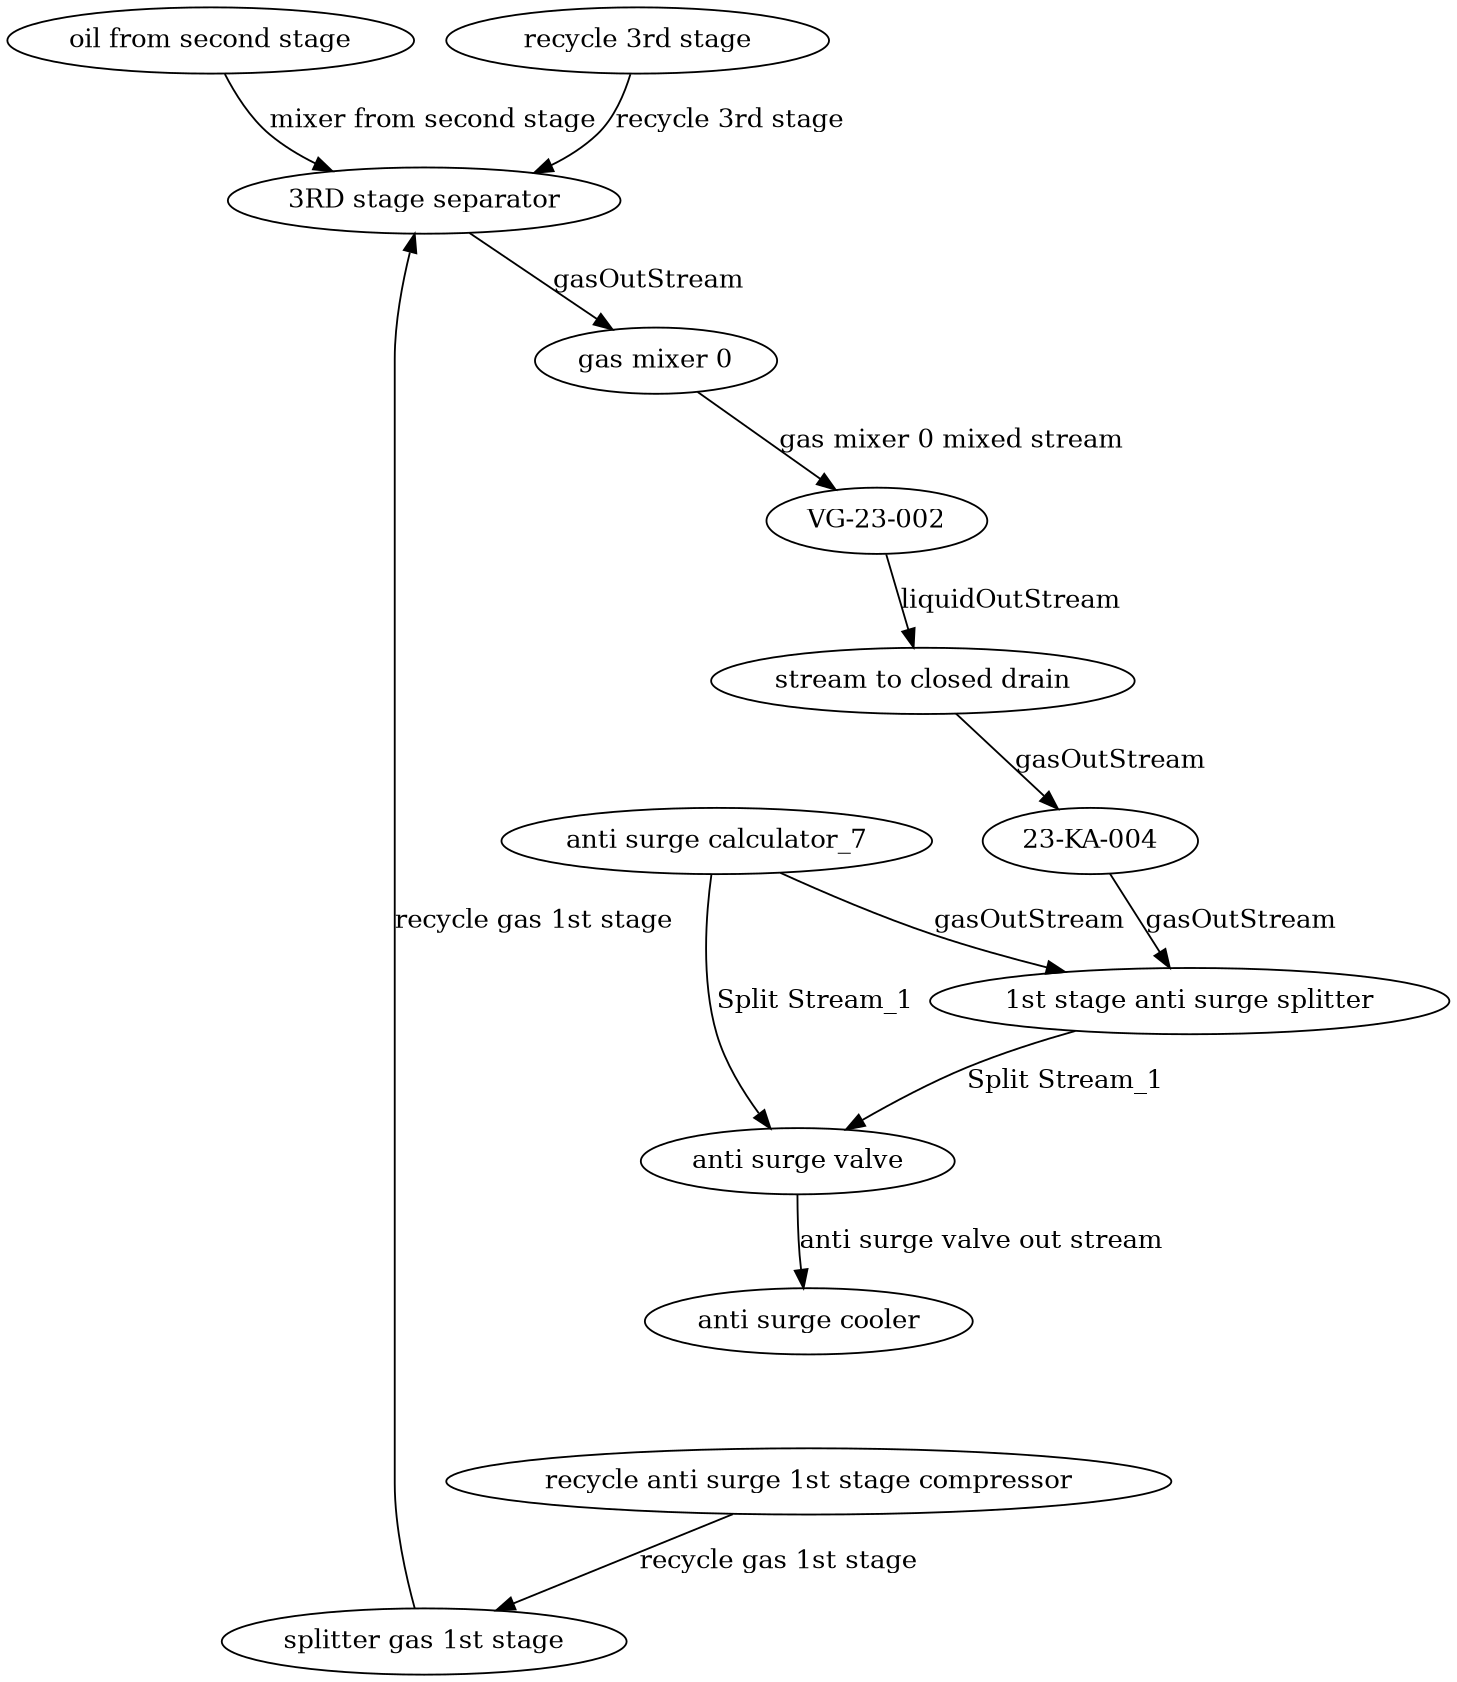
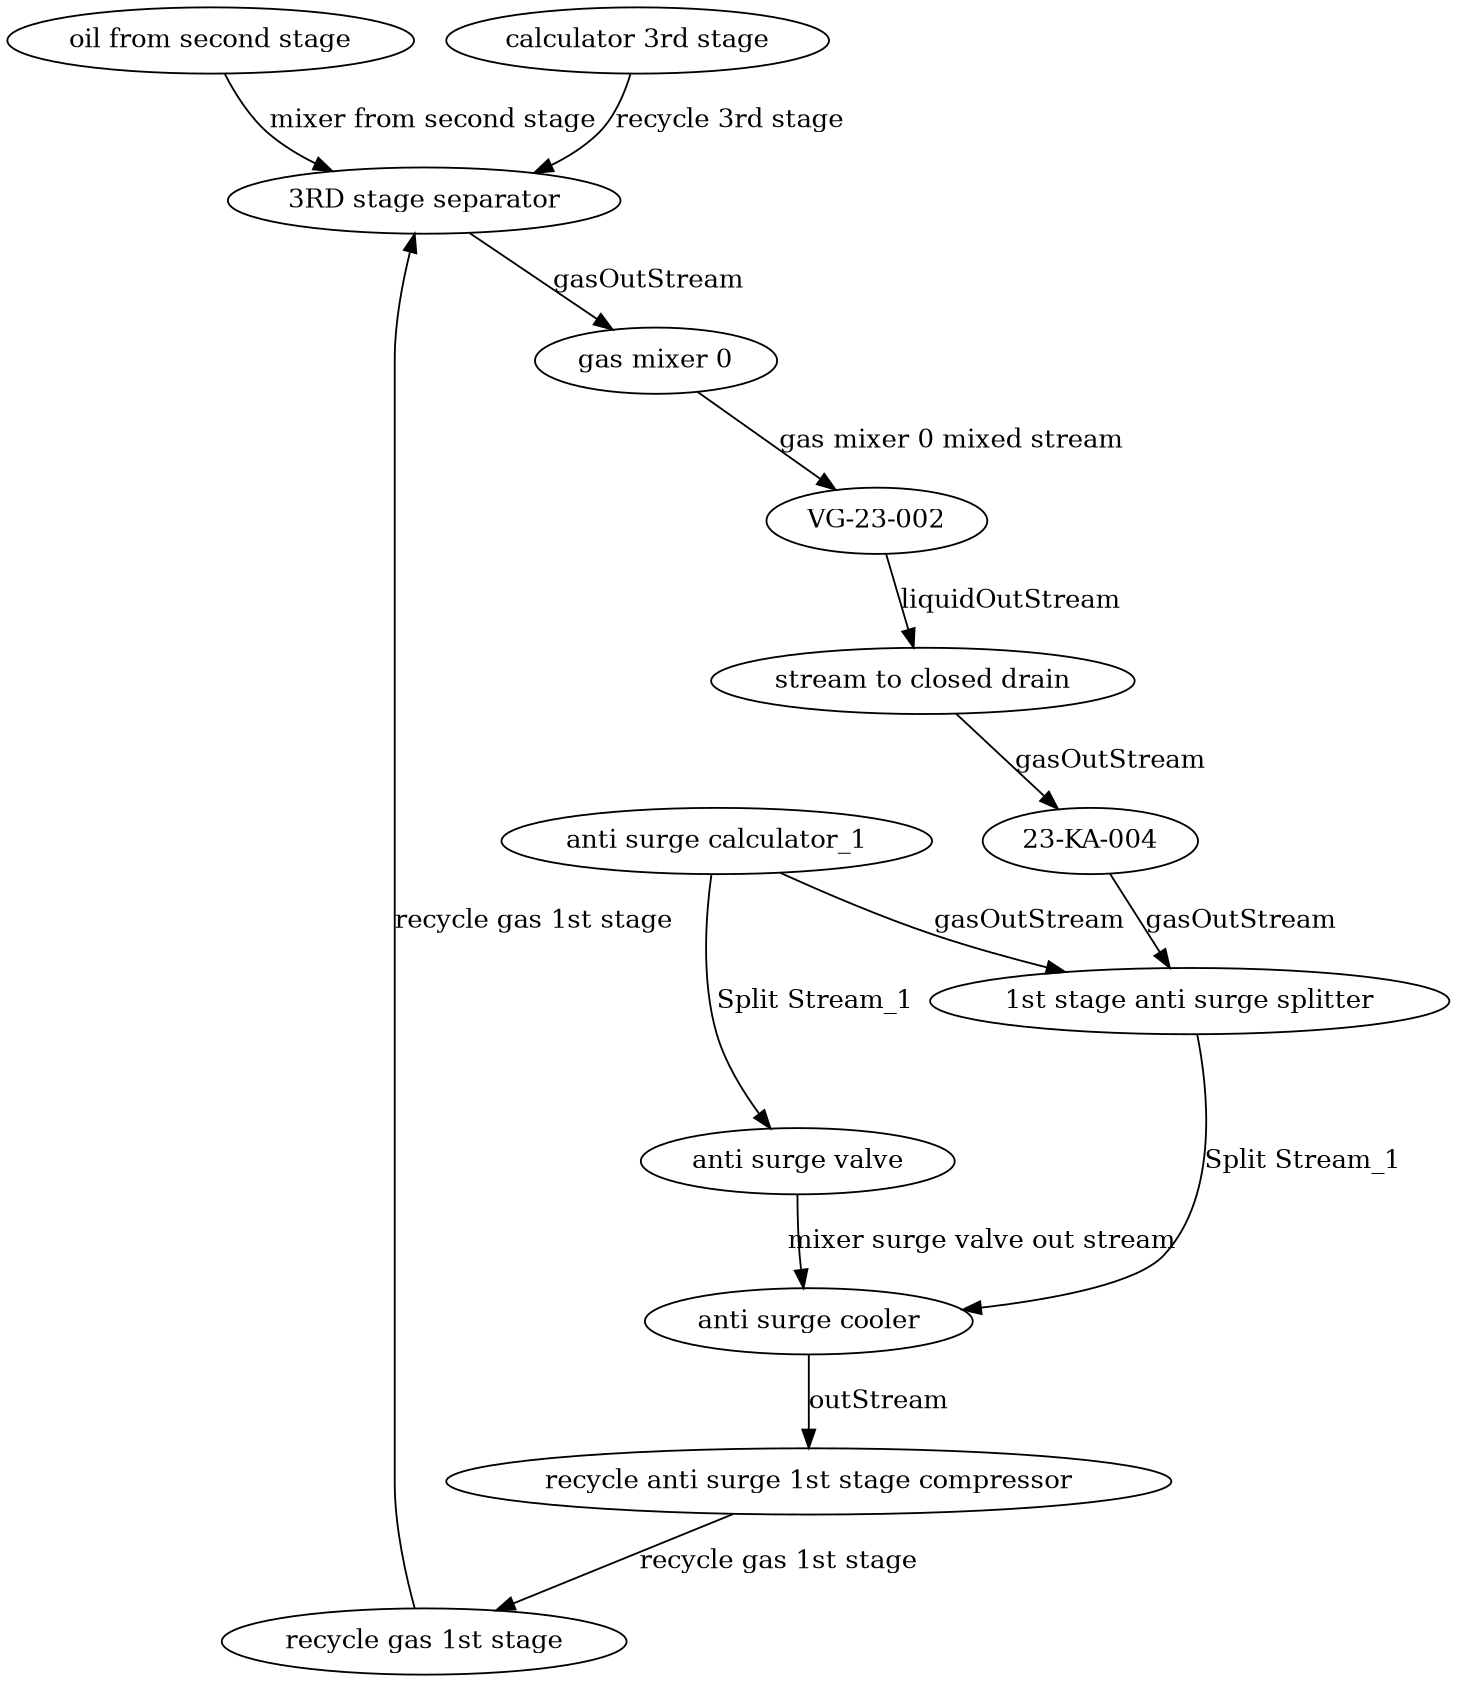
  digraph {
    "oil from second stage"
    "3RD stage separator"
    "gas mixer 0"
-   "recycle 3rd stage"
+   "recycle 3rd stage" [label="calculator 3rd stage"]
    "VG-23-002"
-   "recycle gas 1st stage" [label="splitter gas 1st stage"]
+   "recycle gas 1st stage"
    "stream to closed drain"
    "23-KA-004"
    "1st stage anti surge splitter"
    "anti surge valve"
    "anti surge cooler"
-   "anti surge calculator_1" [label="anti surge calculator_7"]
+   "anti surge calculator_1"
    "recycle anti surge 1st stage compressor"
    "oil from second stage" -> "3RD stage separator" [label="mixer from second stage"]
    "3RD stage separator" -> "gas mixer 0" [label=gasOutStream]
    "gas mixer 0" -> "VG-23-002" [label="gas mixer 0 mixed stream"]
    "recycle 3rd stage" -> "3RD stage separator" [label="recycle 3rd stage"]
    "VG-23-002" -> "stream to closed drain" [label=liquidOutStream]
    "recycle gas 1st stage" -> "3RD stage separator" [label="recycle gas 1st stage"]
    "stream to closed drain" -> "23-KA-004" [label=gasOutStream]
    "23-KA-004" -> "1st stage anti surge splitter" [label=gasOutStream]
-   "1st stage anti surge splitter" -> "anti surge valve" [label="Split Stream_1"]
-   "anti surge valve" -> "anti surge cooler" [label="anti surge valve out stream"]
+   "1st stage anti surge splitter" -> "anti surge cooler" [label="Split Stream_1"]
+   "anti surge valve" -> "anti surge cooler" [label="mixer surge valve out stream"]
+   "anti surge cooler" -> "recycle anti surge 1st stage compressor" [label=outStream]
    "anti surge calculator_1" -> "1st stage anti surge splitter" [label=gasOutStream]
    "anti surge calculator_1" -> "anti surge valve" [label="Split Stream_1"]
    "recycle anti surge 1st stage compressor" -> "recycle gas 1st stage" [label="recycle gas 1st stage"]
  }
